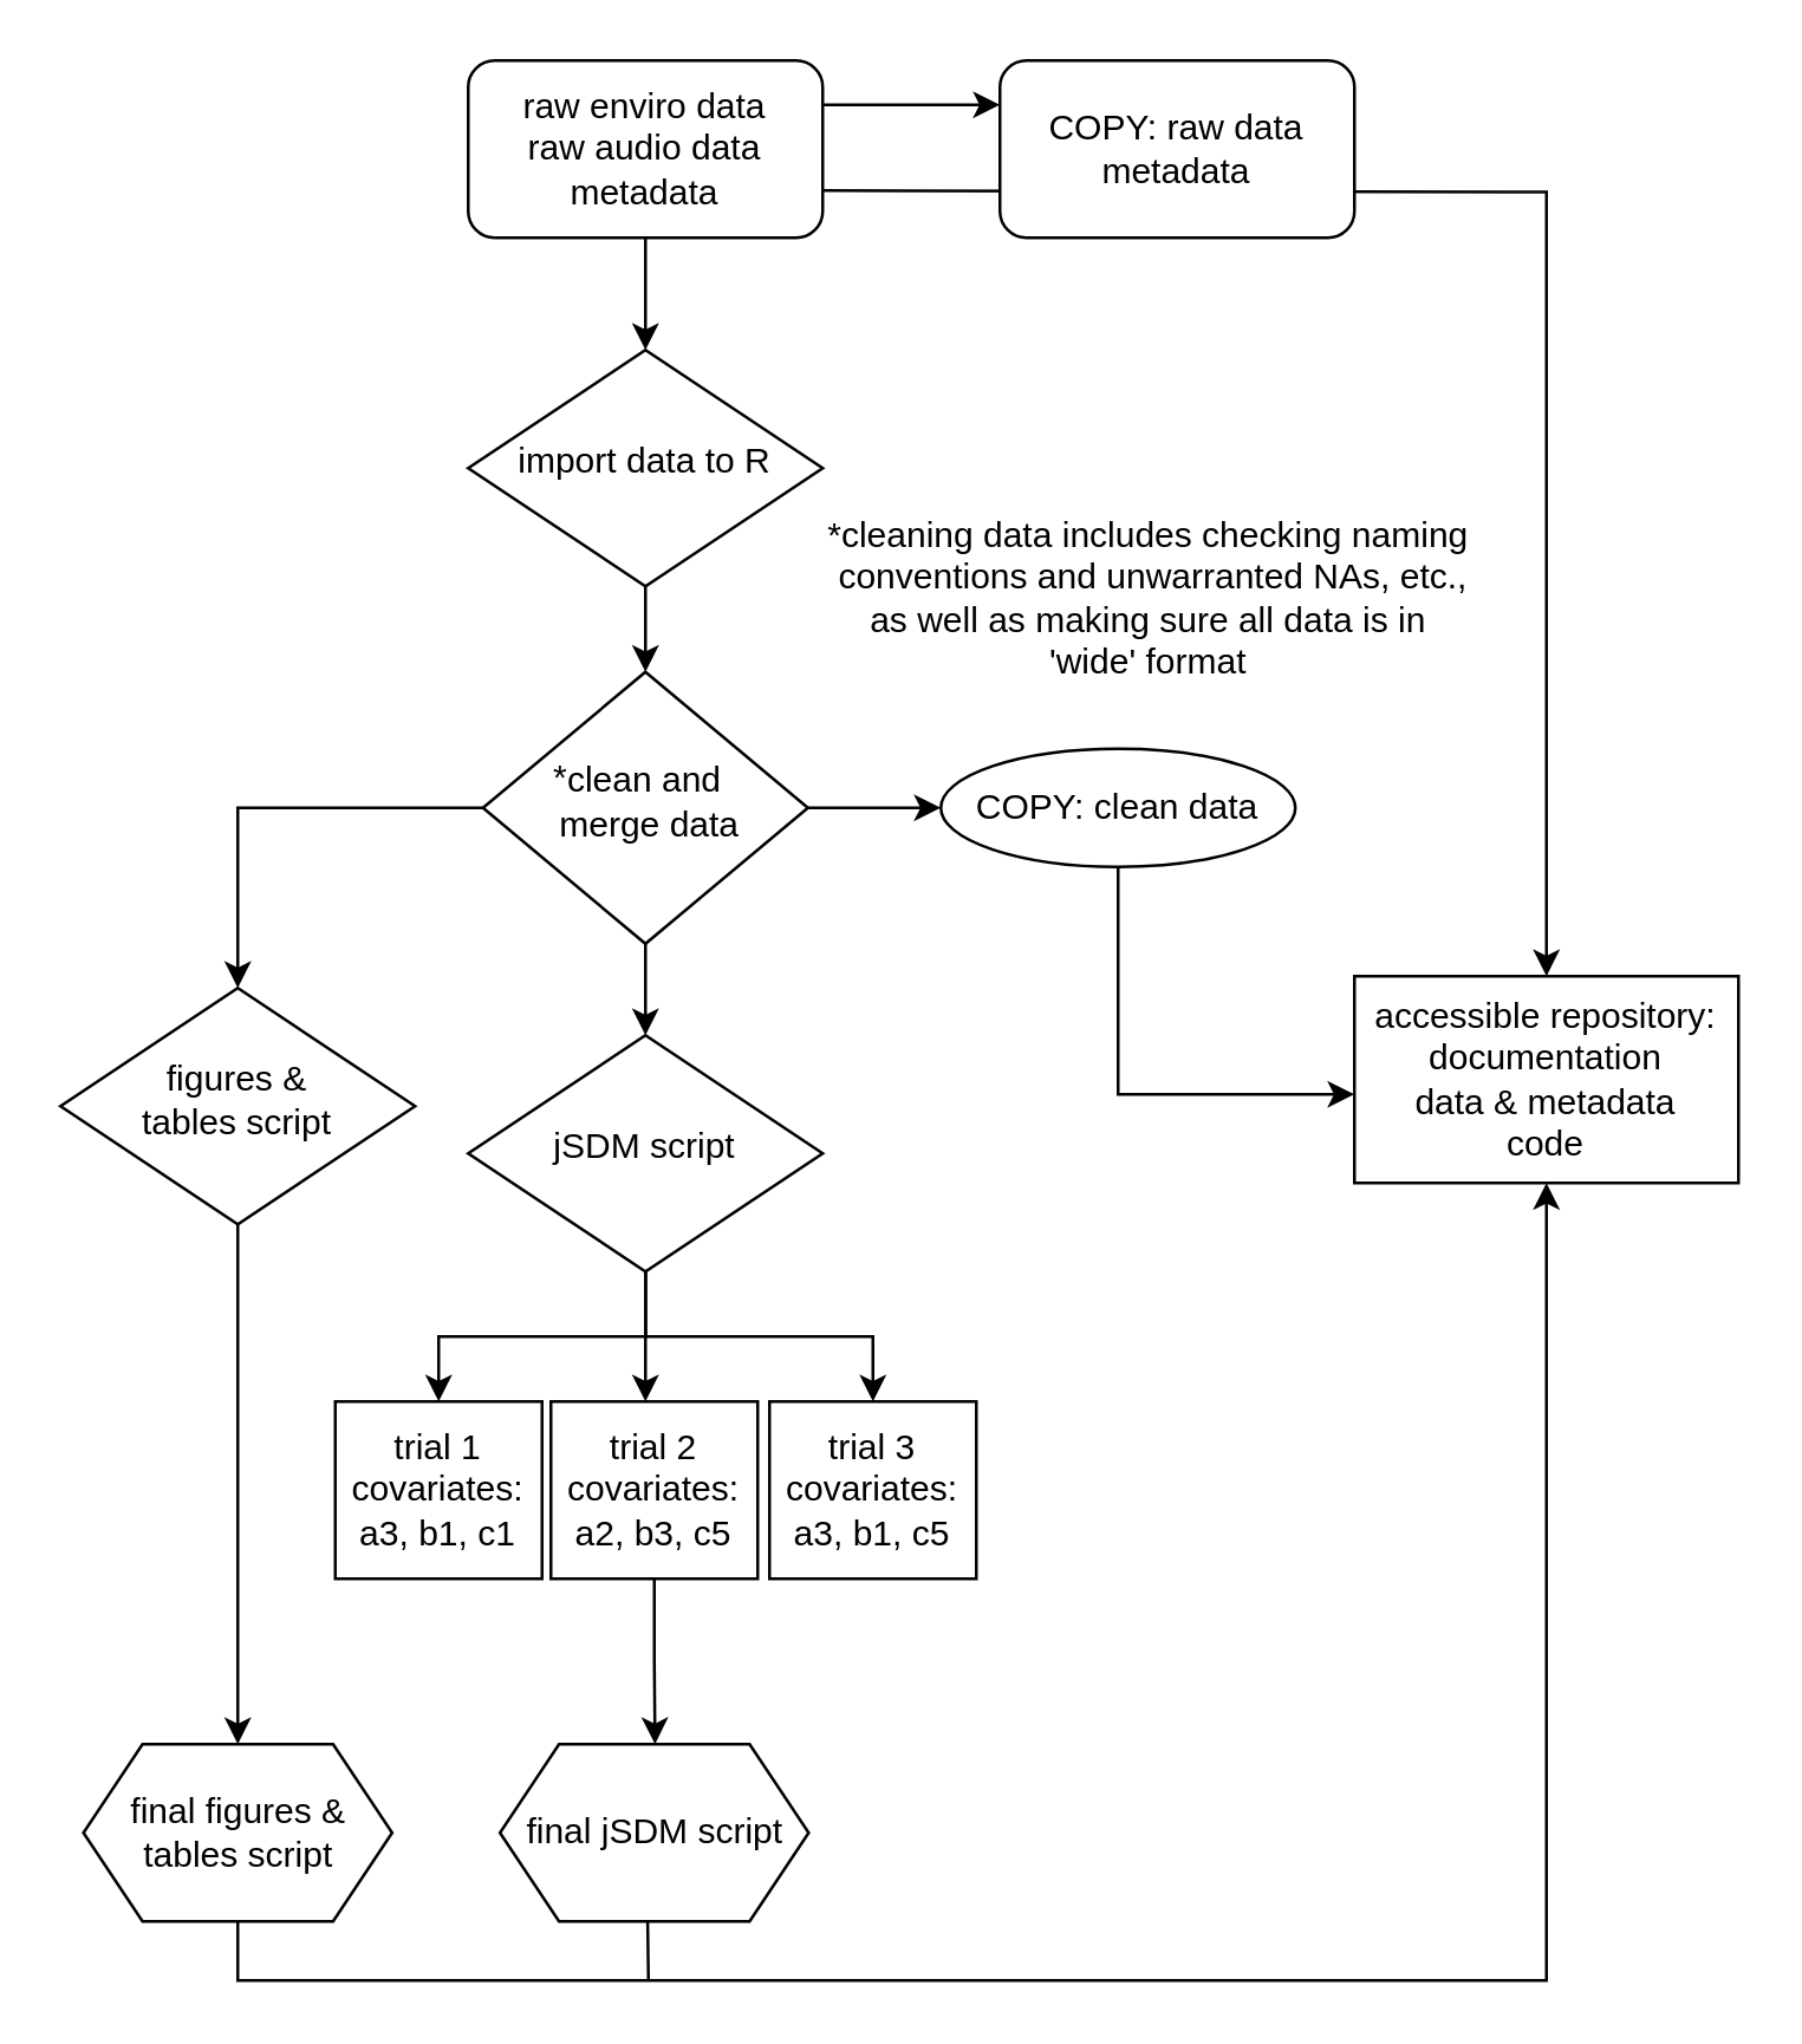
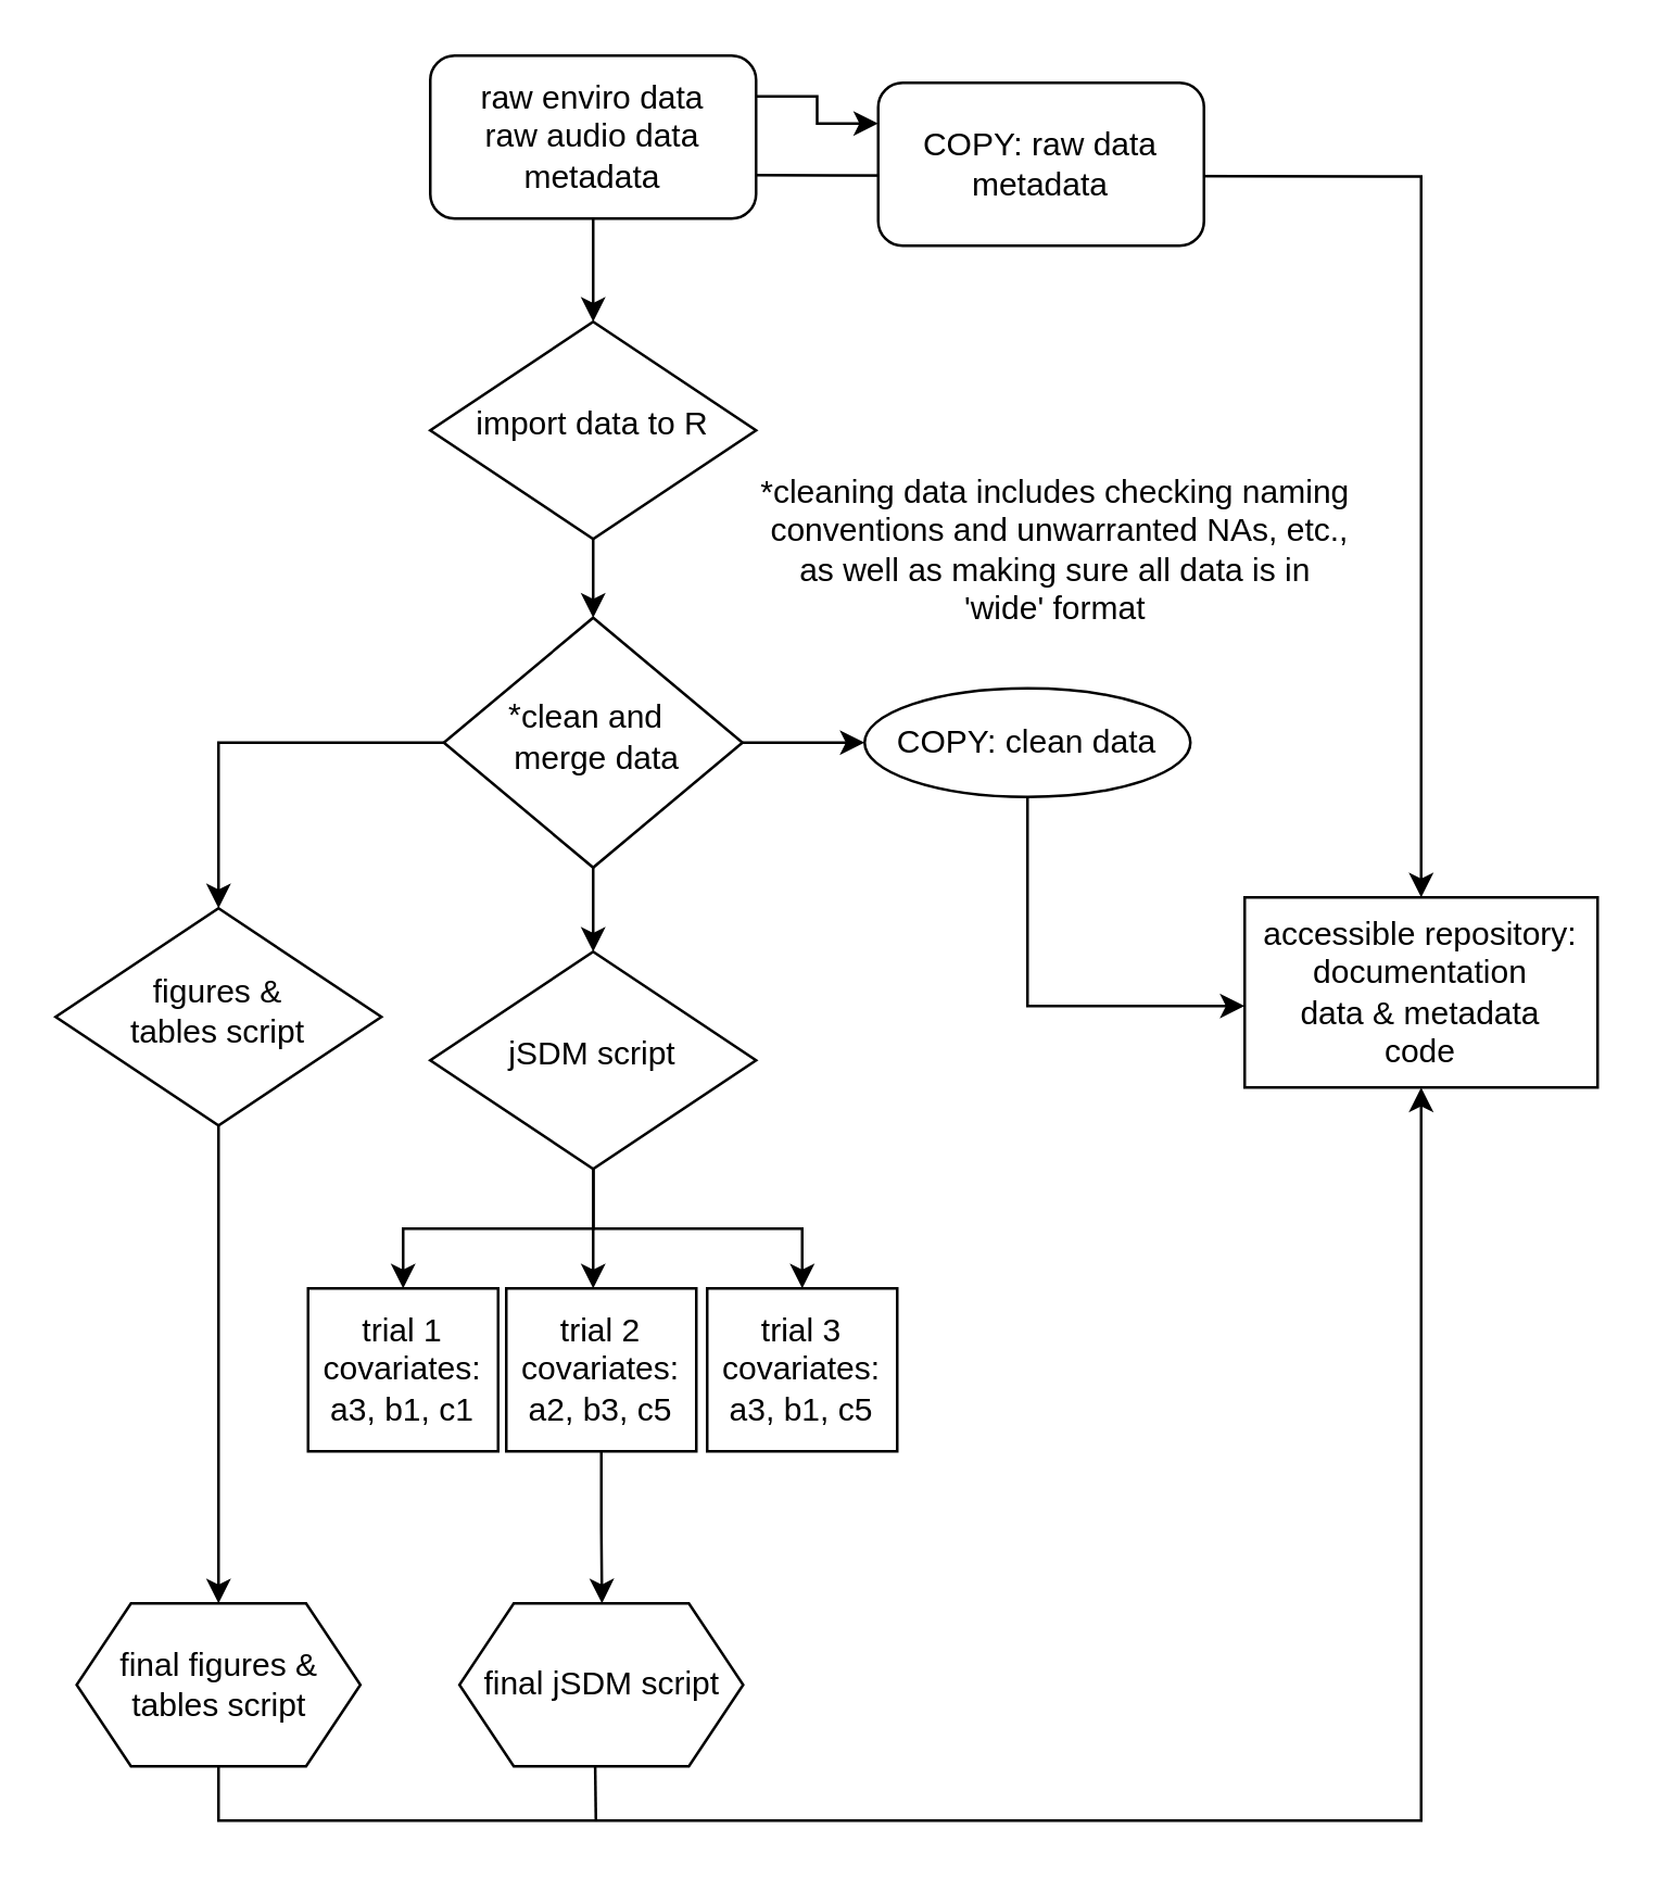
  <mxCell id="0" />
  <mxCell id="1" parent="0" />
  <mxCell id="2" style="edgeStyle=orthogonalEdgeStyle;rounded=0;orthogonalLoop=1;jettySize=auto;html=1;exitX=1;exitY=0.25;exitDx=0;exitDy=0;entryX=0;entryY=0.25;entryDx=0;entryDy=0;" parent="1" source="5" target="12" edge="1"><mxGeometry relative="1" as="geometry" /></mxCell>
  <mxCell id="3" style="edgeStyle=orthogonalEdgeStyle;rounded=0;orthogonalLoop=1;jettySize=auto;html=1;exitX=1;exitY=0.5;exitDx=0;exitDy=0;" parent="1" target="13" edge="1"><mxGeometry relative="1" as="geometry"><mxPoint x="558" y="304" as="targetPoint" /><mxPoint x="278" y="64" as="sourcePoint" /></mxGeometry></mxCell>
  <mxCell id="4" style="edgeStyle=orthogonalEdgeStyle;rounded=0;orthogonalLoop=1;jettySize=auto;html=1;exitX=0.5;exitY=1;exitDx=0;exitDy=0;entryX=0.5;entryY=0;entryDx=0;entryDy=0;" parent="1" source="5" target="7" edge="1"><mxGeometry relative="1" as="geometry" /></mxCell>
  <mxCell id="5" value="raw enviro data&lt;br&gt;raw audio data&lt;br&gt;metadata" style="rounded=1;whiteSpace=wrap;html=1;fontSize=12;glass=0;strokeWidth=1;shadow=0;" parent="1" vertex="1"><mxGeometry x="158" y="20" width="120" height="60" as="geometry" /></mxCell>
  <mxCell id="6" style="edgeStyle=orthogonalEdgeStyle;rounded=0;orthogonalLoop=1;jettySize=auto;html=1;exitX=0.5;exitY=1;exitDx=0;exitDy=0;entryX=0.5;entryY=0;entryDx=0;entryDy=0;" edge="1" parent="1" source="7" target="11"><mxGeometry relative="1" as="geometry" /></mxCell>
  <mxCell id="7" value="import data to R" style="rhombus;whiteSpace=wrap;html=1;shadow=0;fontFamily=Helvetica;fontSize=12;align=center;strokeWidth=1;spacing=6;spacingTop=-4;" parent="1" vertex="1"><mxGeometry x="158" y="118" width="120" height="80" as="geometry" /></mxCell>
  <mxCell id="8" style="edgeStyle=orthogonalEdgeStyle;rounded=0;orthogonalLoop=1;jettySize=auto;html=1;exitX=1;exitY=0.5;exitDx=0;exitDy=0;entryX=0;entryY=0.5;entryDx=0;entryDy=0;" parent="1" source="11" edge="1" target="14"><mxGeometry relative="1" as="geometry"><mxPoint x="318" y="290" as="targetPoint" /></mxGeometry></mxCell>
  <mxCell id="9" style="edgeStyle=orthogonalEdgeStyle;rounded=0;orthogonalLoop=1;jettySize=auto;html=1;exitX=0;exitY=0.5;exitDx=0;exitDy=0;entryX=0.5;entryY=0;entryDx=0;entryDy=0;" parent="1" source="11" edge="1" target="20"><mxGeometry relative="1" as="geometry"><mxPoint x="80" y="330" as="targetPoint" /><mxPoint x="160" y="290" as="sourcePoint" /></mxGeometry></mxCell>
  <mxCell id="10" style="edgeStyle=orthogonalEdgeStyle;rounded=0;orthogonalLoop=1;jettySize=auto;html=1;exitX=0.5;exitY=1;exitDx=0;exitDy=0;entryX=0.5;entryY=0;entryDx=0;entryDy=0;" edge="1" parent="1" source="11" target="27"><mxGeometry relative="1" as="geometry" /></mxCell>
  <mxCell id="11" value="clean and&lt;br&gt;&amp;nbsp;merge data" style="rhombus;whiteSpace=wrap;html=1;shadow=0;fontFamily=Helvetica;fontSize=12;align=center;strokeWidth=1;spacing=6;spacingTop=-4;" parent="1" vertex="1"><mxGeometry x="163" y="227" width="110" height="92" as="geometry" /></mxCell>
- <mxCell id="12" value="COPY: raw data&lt;br style=&quot;border-color: var(--border-color);&quot;&gt;metadata" style="rounded=1;whiteSpace=wrap;html=1;fontSize=12;glass=0;strokeWidth=1;shadow=0;" parent="1" vertex="1"><mxGeometry x="338" y="20" width="120" height="60" as="geometry" /></mxCell>
+ <mxCell id="12" value="COPY: raw data&lt;br style=&quot;border-color: var(--border-color);&quot;&gt;metadata" style="rounded=1;whiteSpace=wrap;html=1;fontSize=12;glass=0;strokeWidth=1;shadow=0;" parent="1" vertex="1"><mxGeometry x="323" y="30" width="120" height="60" as="geometry" /></mxCell>
  <mxCell id="13" value="accessible repository:&lt;br&gt;documentation&lt;br&gt;data &amp;amp; metadata&lt;br&gt;code" style="whiteSpace=wrap;html=1;" parent="1" vertex="1"><mxGeometry x="458" y="330" width="130" height="70" as="geometry" /></mxCell>
  <mxCell id="14" value="COPY: clean data" style="ellipse;whiteSpace=wrap;html=1;fontSize=12;glass=0;strokeWidth=1;shadow=0;" parent="1" vertex="1"><mxGeometry x="318" y="253" width="120" height="40" as="geometry" /></mxCell>
  <mxCell id="15" value="" style="edgeStyle=orthogonalEdgeStyle;rounded=0;orthogonalLoop=1;jettySize=auto;html=1;" parent="1" source="27" target="21" edge="1"><mxGeometry relative="1" as="geometry" /></mxCell>
  <mxCell id="16" style="edgeStyle=orthogonalEdgeStyle;rounded=0;orthogonalLoop=1;jettySize=auto;html=1;exitX=0.5;exitY=1;exitDx=0;exitDy=0;entryX=0.5;entryY=0;entryDx=0;entryDy=0;" parent="1" edge="1"><mxGeometry relative="1" as="geometry"><mxPoint x="218" y="474" as="targetPoint" /><mxPoint x="215" y="414" as="sourcePoint" /><Array as="points"><mxPoint x="218" y="415" /></Array></mxGeometry></mxCell>
  <mxCell id="17" style="edgeStyle=orthogonalEdgeStyle;rounded=0;orthogonalLoop=1;jettySize=auto;html=1;exitX=0.5;exitY=1;exitDx=0;exitDy=0;entryX=0.5;entryY=0;entryDx=0;entryDy=0;" parent="1" source="27" edge="1" target="24"><mxGeometry relative="1" as="geometry"><mxPoint x="288" y="510" as="targetPoint" /></mxGeometry></mxCell>
  <mxCell id="18" style="edgeStyle=orthogonalEdgeStyle;rounded=0;orthogonalLoop=1;jettySize=auto;html=1;exitX=0.5;exitY=1;exitDx=0;exitDy=0;" parent="1" source="14" edge="1"><mxGeometry relative="1" as="geometry"><mxPoint x="351" y="400" as="sourcePoint" /><mxPoint x="458" y="370" as="targetPoint" /><Array as="points"><mxPoint x="378" y="370" /><mxPoint x="458" y="370" /></Array></mxGeometry></mxCell>
  <mxCell id="19" style="edgeStyle=orthogonalEdgeStyle;rounded=0;orthogonalLoop=1;jettySize=auto;html=1;exitX=0.5;exitY=1;exitDx=0;exitDy=0;entryX=0.5;entryY=0;entryDx=0;entryDy=0;" edge="1" parent="1" source="20" target="30"><mxGeometry relative="1" as="geometry"><mxPoint x="80" y="580" as="targetPoint" /></mxGeometry></mxCell>
  <mxCell id="20" value="figures &amp;amp;&lt;br&gt;tables script" style="rhombus;whiteSpace=wrap;html=1;shadow=0;fontFamily=Helvetica;fontSize=12;align=center;strokeWidth=1;spacing=6;spacingTop=-4;" parent="1" vertex="1"><mxGeometry x="20" y="334" width="120" height="80" as="geometry" /></mxCell>
  <mxCell id="21" value="trial 1&lt;br&gt;covariates: a3, b1, c1" style="whiteSpace=wrap;html=1;" parent="1" vertex="1"><mxGeometry x="113" y="474" width="70" height="60" as="geometry" /></mxCell>
  <mxCell id="22" style="edgeStyle=orthogonalEdgeStyle;rounded=0;orthogonalLoop=1;jettySize=auto;html=1;exitX=0.5;exitY=1;exitDx=0;exitDy=0;" edge="1" parent="1" source="23"><mxGeometry relative="1" as="geometry"><mxPoint x="221.25" y="590" as="targetPoint" /></mxGeometry></mxCell>
  <mxCell id="23" value="trial 2&lt;br style=&quot;border-color: var(--border-color);&quot;&gt;covariates: a2, b3, c5" style="whiteSpace=wrap;html=1;" parent="1" vertex="1"><mxGeometry x="186" y="474" width="70" height="60" as="geometry" /></mxCell>
  <mxCell id="24" value="trial 3&lt;br style=&quot;border-color: var(--border-color);&quot;&gt;covariates: a3, b1, c5" style="whiteSpace=wrap;html=1;" parent="1" vertex="1"><mxGeometry x="260" y="474" width="70" height="60" as="geometry" /></mxCell>
  <mxCell id="25" value="*" style="text;html=1;align=center;verticalAlign=middle;resizable=0;points=[];autosize=1;strokeColor=none;fillColor=none;" vertex="1" parent="1"><mxGeometry x="174" y="248" width="30" height="30" as="geometry" /></mxCell>
  <mxCell id="26" value="*cleaning data includes checking naming&lt;br&gt;&amp;nbsp;conventions and unwarranted NAs, etc.,&lt;br&gt;as well as making sure&amp;nbsp;all data is in &lt;br&gt;'wide' format" style="text;html=1;align=center;verticalAlign=middle;resizable=0;points=[];autosize=1;strokeColor=none;fillColor=none;" vertex="1" parent="1"><mxGeometry x="268" y="167" width="240" height="70" as="geometry" /></mxCell>
  <mxCell id="27" value="jSDM script" style="rhombus;whiteSpace=wrap;html=1;shadow=0;fontFamily=Helvetica;fontSize=12;align=center;strokeWidth=1;spacing=6;spacingTop=-4;" parent="1" vertex="1"><mxGeometry x="158" y="350" width="120" height="80" as="geometry" /></mxCell>
  <mxCell id="28" value="final jSDM script" style="shape=hexagon;perimeter=hexagonPerimeter2;whiteSpace=wrap;html=1;fixedSize=1;" vertex="1" parent="1"><mxGeometry x="168.75" y="590" width="104.5" height="60" as="geometry" /></mxCell>
  <mxCell id="29" style="edgeStyle=orthogonalEdgeStyle;rounded=0;orthogonalLoop=1;jettySize=auto;html=1;exitX=0.5;exitY=1;exitDx=0;exitDy=0;entryX=0.5;entryY=1;entryDx=0;entryDy=0;" edge="1" parent="1" source="30" target="13"><mxGeometry relative="1" as="geometry" /></mxCell>
  <mxCell id="30" value="final figures &amp;amp; tables script" style="shape=hexagon;perimeter=hexagonPerimeter2;whiteSpace=wrap;html=1;fixedSize=1;" vertex="1" parent="1"><mxGeometry x="27.75" y="590" width="104.5" height="60" as="geometry" /></mxCell>
  <mxCell id="31" value="" style="endArrow=none;html=1;rounded=0;" edge="1" parent="1"><mxGeometry width="50" height="50" relative="1" as="geometry"><mxPoint x="219" y="670" as="sourcePoint" /><mxPoint x="218.75" y="650" as="targetPoint" /></mxGeometry></mxCell>
